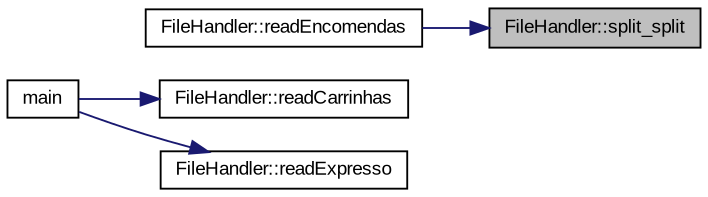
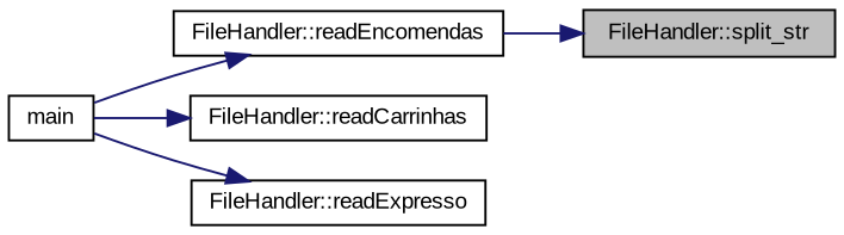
  digraph {
    fontname="Liberation Sans"
    rankdir=RL
    node [color=black fillcolor=white fontname="Liberation Sans" fontsize=10 shape=record style=filled]
    edge [color=midnightblue dir=back fontname="Liberation Sans" fontsize=10 labelfontname=Helvetica labelfontsize=10 style=solid]
-   n1 [fillcolor=grey75 fontcolor=black height=0.2 label="FileHandler::split_split" width=0.4]
+   n1 [fillcolor=grey75 fontcolor=black height=0.2 label="FileHandler::split_str" width=0.4]
    n2 [height=0.2 label="FileHandler::readEncomendas" width=0.4]
    n3 [height=0.2 label="FileHandler::readCarrinhas" width=0.4]
    n4 [height=0.2 label=main width=0.4]
    n5 [height=0.2 label="FileHandler::readExpresso" width=0.4]
    n1 -> n2
+   n2 -> n4
    n3 -> n4
    n5 -> n4
  }
